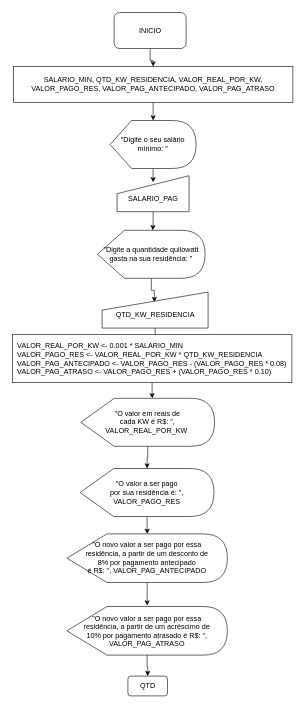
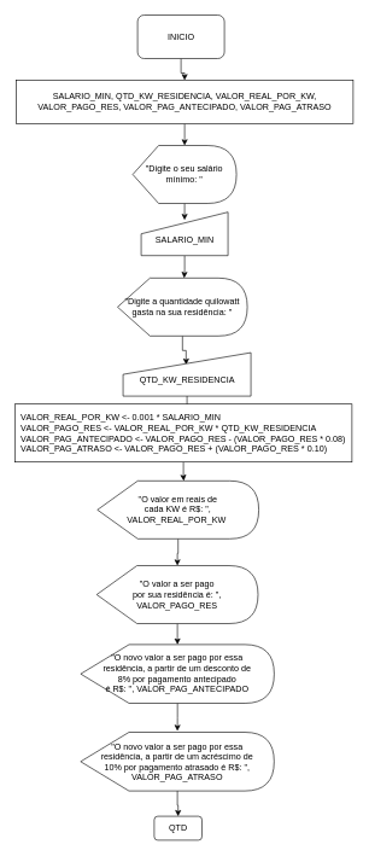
  <mxCell id="0" />
  <mxCell id="1" parent="0" />
  <mxCell id="2" style="edgeStyle=orthogonalEdgeStyle;rounded=0;orthogonalLoop=1;jettySize=auto;html=1;entryX=0.5;entryY=0;entryDx=0;entryDy=0;" edge="1" parent="1" source="3" target="5"><mxGeometry relative="1" as="geometry" /></mxCell>
  <mxCell id="3" value="INICIO" style="rounded=1;whiteSpace=wrap;html=1;" vertex="1" parent="1"><mxGeometry x="189.66" y="20" width="120" height="60" as="geometry" /></mxCell>
  <mxCell id="4" style="edgeStyle=orthogonalEdgeStyle;rounded=0;orthogonalLoop=1;jettySize=auto;html=1;" edge="1" parent="1" source="5" target="7"><mxGeometry relative="1" as="geometry" /></mxCell>
  <mxCell id="5" value="SALARIO_MIN, QTD_KW_RESIDENCIA, VALOR_REAL_POR_KW, &lt;br&gt;VALOR_PAGO_RES, VALOR_PAG_ANTECIPADO, VALOR_PAG_ATRASO" style="rounded=0;whiteSpace=wrap;html=1;" vertex="1" parent="1"><mxGeometry x="21.67" y="110" width="466" height="60" as="geometry" /></mxCell>
  <mxCell id="6" style="edgeStyle=orthogonalEdgeStyle;rounded=0;orthogonalLoop=1;jettySize=auto;html=1;entryX=0.5;entryY=0.183;entryDx=0;entryDy=0;entryPerimeter=0;" edge="1" parent="1" target="9"><mxGeometry relative="1" as="geometry"><mxPoint x="254.667" y="280" as="sourcePoint" /></mxGeometry></mxCell>
  <mxCell id="7" value="&quot;Digite o seu salário mínimo: &quot;" style="shape=display;whiteSpace=wrap;html=1;" vertex="1" parent="1"><mxGeometry x="182.99" y="200" width="143.33" height="80" as="geometry" /></mxCell>
  <mxCell id="8" style="edgeStyle=orthogonalEdgeStyle;rounded=0;orthogonalLoop=1;jettySize=auto;html=1;entryX=0;entryY=0;entryDx=92.081;entryDy=0;entryPerimeter=0;" edge="1" parent="1" source="9" target="12"><mxGeometry relative="1" as="geometry" /></mxCell>
- <mxCell id="9" value="&lt;br&gt;SALARIO_PAG" style="shape=manualInput;whiteSpace=wrap;html=1;" vertex="1" parent="1"><mxGeometry x="194.65" y="292" width="120" height="60" as="geometry" /></mxCell>
+ <mxCell id="9" value="&lt;br&gt;SALARIO_MIN" style="shape=manualInput;whiteSpace=wrap;html=1;" vertex="1" parent="1"><mxGeometry x="194.65" y="292" width="120" height="60" as="geometry" /></mxCell>
  <mxCell id="10" value="QTD" style="rounded=1;whiteSpace=wrap;html=1;" vertex="1" parent="1"><mxGeometry x="212.66" y="1126" width="66" height="33" as="geometry" /></mxCell>
  <mxCell id="11" style="edgeStyle=orthogonalEdgeStyle;rounded=0;orthogonalLoop=1;jettySize=auto;html=1;entryX=0.493;entryY=0.278;entryDx=0;entryDy=0;entryPerimeter=0;" edge="1" parent="1" source="12" target="14"><mxGeometry relative="1" as="geometry" /></mxCell>
  <mxCell id="12" value="&quot;Digite a quantidade quilowatt gasta na sua residência: &quot;" style="shape=display;whiteSpace=wrap;html=1;" vertex="1" parent="1"><mxGeometry x="161.99" y="383" width="179.33" height="80" as="geometry" /></mxCell>
  <mxCell id="13" style="edgeStyle=orthogonalEdgeStyle;rounded=0;orthogonalLoop=1;jettySize=auto;html=1;entryX=0.5;entryY=0;entryDx=0;entryDy=0;" edge="1" parent="1" source="14" target="16"><mxGeometry relative="1" as="geometry" /></mxCell>
  <mxCell id="14" value="&lt;br&gt;QTD_KW_RESIDENCIA" style="shape=manualInput;whiteSpace=wrap;html=1;" vertex="1" parent="1"><mxGeometry x="169.65" y="486" width="176.67" height="60" as="geometry" /></mxCell>
  <mxCell id="15" style="edgeStyle=orthogonalEdgeStyle;rounded=0;orthogonalLoop=1;jettySize=auto;html=1;entryX=0;entryY=0;entryDx=119.381;entryDy=0;entryPerimeter=0;" edge="1" parent="1" source="16" target="18"><mxGeometry relative="1" as="geometry" /></mxCell>
  <mxCell id="16" value="&lt;div style=&quot;text-align: justify;&quot;&gt;&lt;span style=&quot;background-color: initial;&quot;&gt;VALOR_REAL_POR_KW &amp;lt;- 0.001 * SALARIO_MIN&lt;/span&gt;&lt;/div&gt;&lt;div style=&quot;text-align: justify;&quot;&gt;&lt;span style=&quot;background-color: initial;&quot;&gt;VALOR_PAGO_RES &amp;lt;- VALOR_REAL_POR_KW * QTD_KW_RESIDENCIA&lt;/span&gt;&lt;/div&gt;&lt;div style=&quot;text-align: justify;&quot;&gt;&lt;span style=&quot;background-color: initial;&quot;&gt;VALOR_PAG_ANTECIPADO &amp;lt;- VALOR_PAGO_RES - (VALOR_PAGO_RES * 0.08)&lt;/span&gt;&lt;/div&gt;&lt;div style=&quot;text-align: justify;&quot;&gt;&lt;span style=&quot;background-color: initial;&quot;&gt;VALOR_PAG_ATRASO &amp;lt;- VALOR_PAGO_RES + (VALOR_PAGO_RES * 0.10)&lt;/span&gt;&lt;/div&gt;" style="rounded=0;whiteSpace=wrap;html=1;" vertex="1" parent="1"><mxGeometry x="20" y="557" width="466" height="80" as="geometry" /></mxCell>
  <mxCell id="17" style="edgeStyle=orthogonalEdgeStyle;rounded=0;orthogonalLoop=1;jettySize=auto;html=1;" edge="1" parent="1" source="18" target="20"><mxGeometry relative="1" as="geometry" /></mxCell>
  <mxCell id="18" value="&quot;O valor em reais de &lt;br&gt;cada KW é R$: &quot;, VALOR_REAL_POR_KW&amp;nbsp;" style="shape=display;whiteSpace=wrap;html=1;" vertex="1" parent="1"><mxGeometry x="134.15" y="663" width="223.01" height="80" as="geometry" /></mxCell>
  <mxCell id="19" value="" style="edgeStyle=orthogonalEdgeStyle;rounded=0;orthogonalLoop=1;jettySize=auto;html=1;" edge="1" parent="1" source="20" target="22"><mxGeometry relative="1" as="geometry" /></mxCell>
  <mxCell id="20" value="&quot;O valor a ser pago &lt;br&gt;por sua residência é: &quot;, VALOR_PAGO_RES" style="shape=display;whiteSpace=wrap;html=1;" vertex="1" parent="1"><mxGeometry x="133.15" y="780" width="223.01" height="80" as="geometry" /></mxCell>
  <mxCell id="21" style="edgeStyle=orthogonalEdgeStyle;rounded=0;orthogonalLoop=1;jettySize=auto;html=1;entryX=0.5;entryY=-0.021;entryDx=0;entryDy=0;entryPerimeter=0;" edge="1" parent="1" source="22" target="24"><mxGeometry relative="1" as="geometry" /></mxCell>
  <mxCell id="22" value="&quot;O novo valor a ser pago por essa &lt;br&gt;residência, a partir de um desconto de&lt;br&gt;8% por pagamento antecipado &lt;br&gt;é R$: &quot;, VALOR_PAG_ANTECIPADO" style="shape=display;whiteSpace=wrap;html=1;" vertex="1" parent="1"><mxGeometry x="111" y="888.97" width="267.49" height="81.03" as="geometry" /></mxCell>
  <mxCell id="23" style="edgeStyle=orthogonalEdgeStyle;rounded=0;orthogonalLoop=1;jettySize=auto;html=1;entryX=0.5;entryY=0;entryDx=0;entryDy=0;" edge="1" parent="1" source="24" target="10"><mxGeometry relative="1" as="geometry" /></mxCell>
  <mxCell id="24" value="&quot;O novo valor a ser pago por essa &lt;br&gt;residência, a partir de um acréscimo de&lt;br&gt;10% por pagamento atrasado é R$: &quot;, VALOR_PAG_ATRASO" style="shape=display;whiteSpace=wrap;html=1;" vertex="1" parent="1"><mxGeometry x="110.91" y="1010" width="267.49" height="81.03" as="geometry" /></mxCell>
